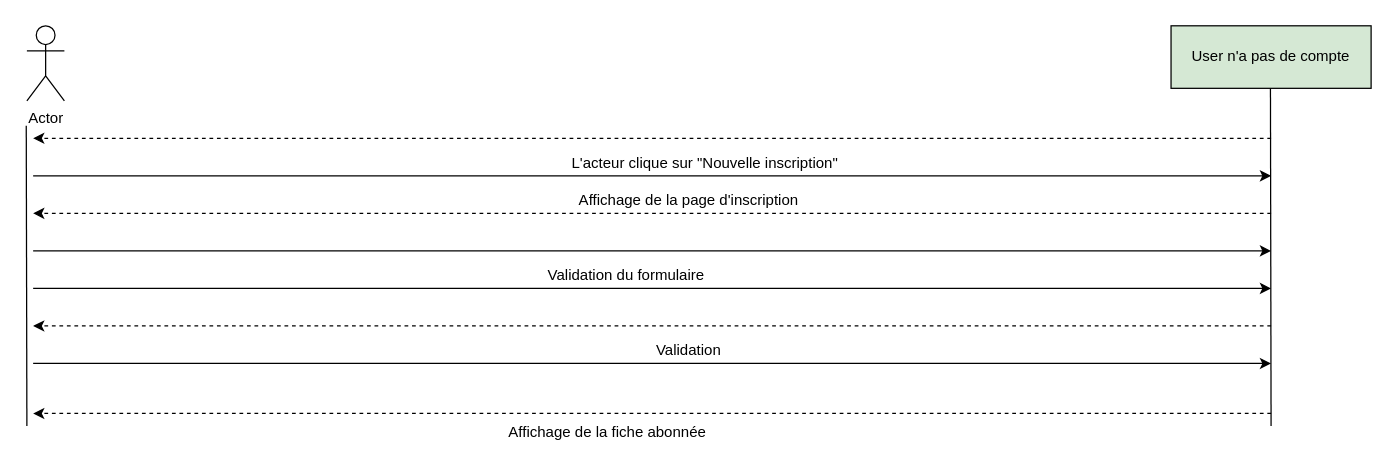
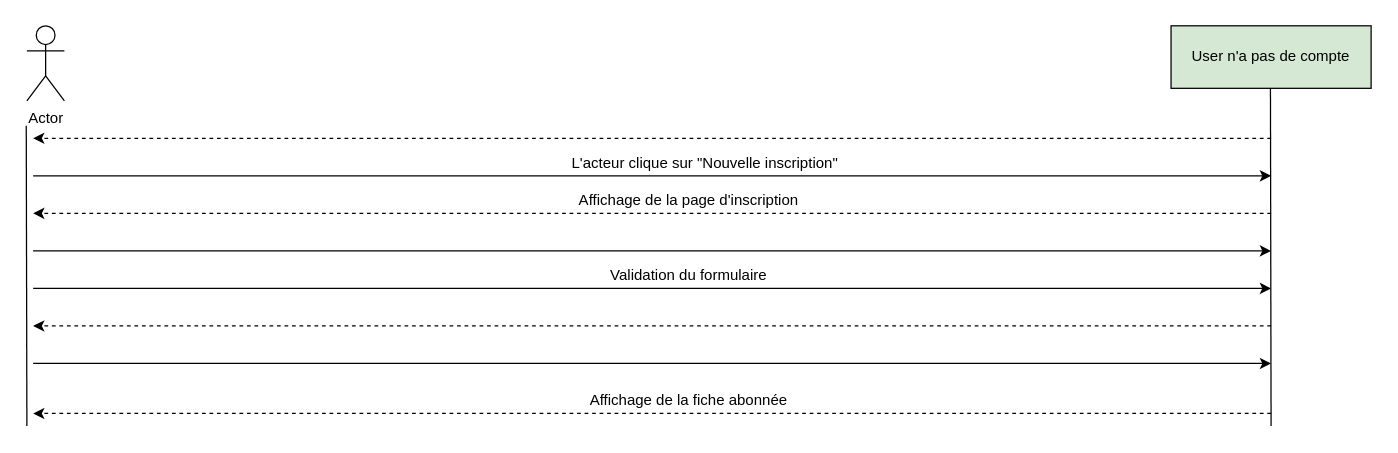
  <mxCell id="0" />
  <mxCell id="1" parent="0" />
  <mxCell id="2" value="Actor" style="shape=umlActor;verticalLabelPosition=bottom;labelBackgroundColor=#ffffff;verticalAlign=top;html=1;outlineConnect=0;" vertex="1" parent="1"><mxGeometry x="21" y="20" width="30" height="60" as="geometry" /></mxCell>
  <mxCell id="3" value="" style="endArrow=none;html=1;" edge="1" parent="1"><mxGeometry width="50" height="50" relative="1" as="geometry"><mxPoint x="21" y="340" as="sourcePoint" /><mxPoint x="20.5" y="100" as="targetPoint" /></mxGeometry></mxCell>
  <mxCell id="4" value="User n'a pas de compte" style="rounded=0;whiteSpace=wrap;html=1;fillColor=#d5e8d4;" vertex="1" parent="1"><mxGeometry x="936" y="20" width="160" height="50" as="geometry" /></mxCell>
  <mxCell id="5" value="" style="endArrow=none;html=1;" edge="1" parent="1"><mxGeometry width="50" height="50" relative="1" as="geometry"><mxPoint x="1016" y="340" as="sourcePoint" /><mxPoint x="1015.5" y="70" as="targetPoint" /></mxGeometry></mxCell>
  <mxCell id="6" value="" style="endArrow=classic;html=1;dashed=1;" edge="1" parent="1"><mxGeometry width="50" height="50" relative="1" as="geometry"><mxPoint x="1016" y="110" as="sourcePoint" /><mxPoint x="26" y="110" as="targetPoint" /></mxGeometry></mxCell>
  <mxCell id="7" value="" style="endArrow=classic;html=1;dashed=1;" edge="1" parent="1"><mxGeometry width="50" height="50" relative="1" as="geometry"><mxPoint x="1016" y="170" as="sourcePoint" /><mxPoint x="26" y="170" as="targetPoint" /></mxGeometry></mxCell>
  <mxCell id="8" value="L'acteur clique sur &quot;Nouvelle inscription&quot;" style="text;html=1;strokeColor=none;fillColor=none;align=center;verticalAlign=middle;whiteSpace=wrap;rounded=0;" vertex="1" parent="1"><mxGeometry x="406" y="120" width="315" height="20" as="geometry" /></mxCell>
  <mxCell id="9" value="" style="endArrow=classic;html=1;" edge="1" parent="1"><mxGeometry width="50" height="50" relative="1" as="geometry"><mxPoint x="26" y="140" as="sourcePoint" /><mxPoint x="1016" y="140" as="targetPoint" /></mxGeometry></mxCell>
  <mxCell id="10" value="Affichage de la page d'inscription" style="text;html=1;strokeColor=none;fillColor=none;align=center;verticalAlign=middle;whiteSpace=wrap;rounded=0;" vertex="1" parent="1"><mxGeometry x="393" y="150" width="315" height="20" as="geometry" /></mxCell>
  <mxCell id="11" value="" style="endArrow=classic;html=1;" edge="1" parent="1"><mxGeometry width="50" height="50" relative="1" as="geometry"><mxPoint x="26" y="200" as="sourcePoint" /><mxPoint x="1016" y="200" as="targetPoint" /></mxGeometry></mxCell>
  <mxCell id="12" value="" style="endArrow=classic;html=1;" edge="1" parent="1"><mxGeometry width="50" height="50" relative="1" as="geometry"><mxPoint x="26" y="230" as="sourcePoint" /><mxPoint x="1016" y="230" as="targetPoint" /></mxGeometry></mxCell>
- <mxCell id="13" value="Validation du formulaire" style="text;html=1;strokeColor=none;fillColor=none;align=center;verticalAlign=middle;whiteSpace=wrap;rounded=0;" vertex="1" parent="1"><mxGeometry x="343" y="210" width="315" height="20" as="geometry" /></mxCell>
+ <mxCell id="13" value="Validation du formulaire" style="text;html=1;strokeColor=none;fillColor=none;align=center;verticalAlign=middle;whiteSpace=wrap;rounded=0;" vertex="1" parent="1"><mxGeometry x="393" y="210" width="315" height="20" as="geometry" /></mxCell>
  <mxCell id="14" value="" style="endArrow=classic;html=1;dashed=1;" edge="1" parent="1"><mxGeometry width="50" height="50" relative="1" as="geometry"><mxPoint x="1016" y="260" as="sourcePoint" /><mxPoint x="26" y="260" as="targetPoint" /></mxGeometry></mxCell>
  <mxCell id="15" value="" style="endArrow=classic;html=1;" edge="1" parent="1"><mxGeometry width="50" height="50" relative="1" as="geometry"><mxPoint x="26" y="290" as="sourcePoint" /><mxPoint x="1016" y="290" as="targetPoint" /></mxGeometry></mxCell>
- <mxCell id="16" value="Validation " style="text;html=1;strokeColor=none;fillColor=none;align=center;verticalAlign=middle;whiteSpace=wrap;rounded=0;" vertex="1" parent="1"><mxGeometry x="393" y="270" width="315" height="20" as="geometry" /></mxCell>
  <mxCell id="17" value="" style="endArrow=classic;html=1;dashed=1;" edge="1" parent="1"><mxGeometry width="50" height="50" relative="1" as="geometry"><mxPoint x="1016" y="330" as="sourcePoint" /><mxPoint x="26" y="330" as="targetPoint" /></mxGeometry></mxCell>
- <mxCell id="18" value="Affichage de la fiche abonnée" style="text;html=1;strokeColor=none;fillColor=none;align=center;verticalAlign=middle;whiteSpace=wrap;rounded=0;" vertex="1" parent="1"><mxGeometry x="328" y="335" width="315" height="20" as="geometry" /></mxCell>
+ <mxCell id="18" value="Affichage de la fiche abonnée" style="text;html=1;strokeColor=none;fillColor=none;align=center;verticalAlign=middle;whiteSpace=wrap;rounded=0;" vertex="1" parent="1"><mxGeometry x="393" y="310" width="315" height="20" as="geometry" /></mxCell>
